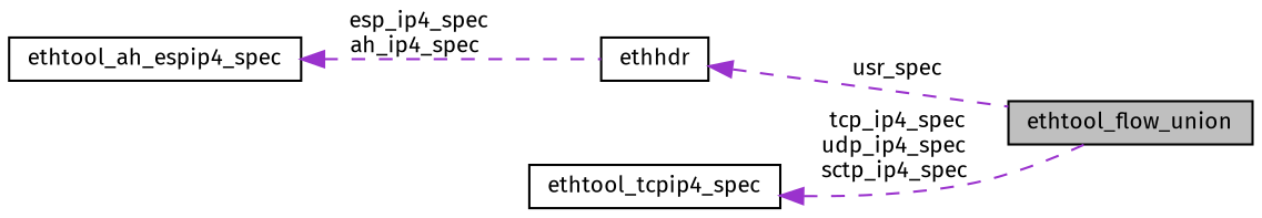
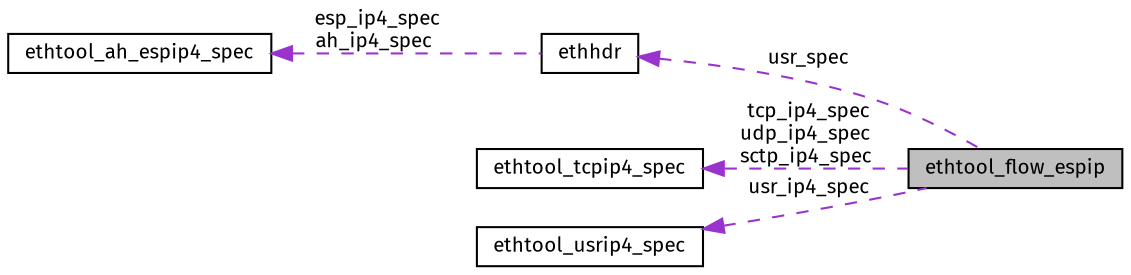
  digraph {
    fontname="Fira Sans"
    rankdir=LR
    node [color=black fillcolor=white fontname="Fira Sans" fontsize=10 shape=record style=filled]
    edge [color=darkorchid3 dir=back fontname="Fira Sans" fontsize=10 labelfontname=Helvetica labelfontsize=10 style=dashed]
-   n1 [fillcolor=grey75 fontcolor=black height=0.2 label=ethtool_flow_union width=0.4]
+   n1 [fillcolor=grey75 fontcolor=black height=0.2 label=ethtool_flow_espip width=0.4]
    n2 [height=0.2 label=ethtool_ah_espip4_spec width=0.4]
    n3 [height=0.2 label=ethhdr width=0.4]
    n4 [height=0.2 label=ethtool_tcpip4_spec width=0.4]
+   n5 [height=0.2 label=ethtool_usrip4_spec width=0.4]
    n2 -> n3 [label=" esp_ip4_spec\nah_ip4_spec"]
    n3 -> n1 [label=" usr_spec"]
    n4 -> n1 [label=" tcp_ip4_spec\nudp_ip4_spec\nsctp_ip4_spec"]
+   n5 -> n1 [label=" usr_ip4_spec"]
  }
